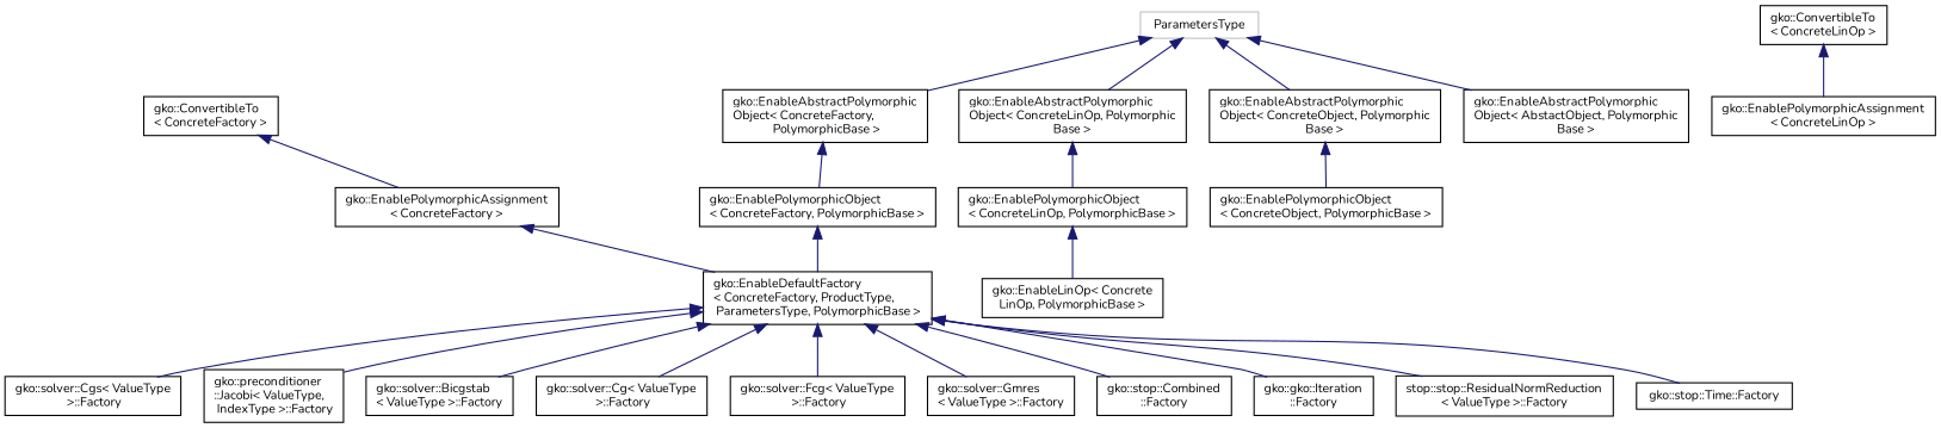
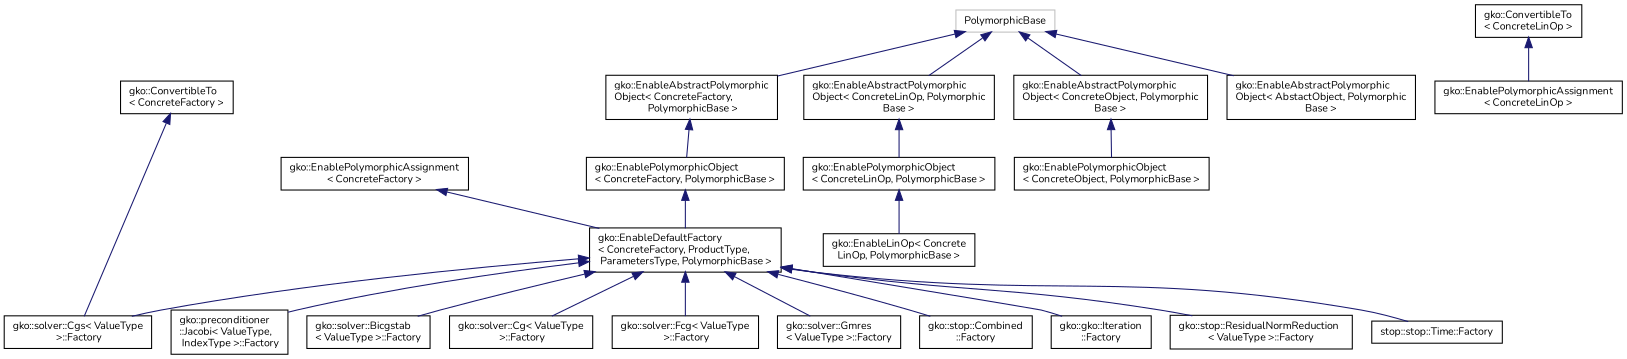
  digraph {
    fontname=Nunito
    rankdir=TB
    node [color=black fillcolor=white fontname=Nunito fontsize=10 shape=record style=filled]
    edge [color=midnightblue dir=back fontname=Nunito fontsize=10 labelfontname=Helvetica labelfontsize=10 style=solid]
    n1 [height=0.2 label="gko::ConvertibleTo\l\< ConcreteFactory \>" width=0.4]
    n2 [height=0.2 label="gko::EnablePolymorphicAssignment\l\< ConcreteFactory \>" width=0.4]
    n3 [height=0.2 label="gko::EnableDefaultFactory\l\< ConcreteFactory, ProductType,\l ParametersType, PolymorphicBase \>" width=0.4]
    n4 [height=0.2 label="gko::preconditioner\l::Jacobi\< ValueType,\l IndexType \>::Factory" width=0.4]
    n5 [height=0.2 label="gko::solver::Bicgstab\l\< ValueType \>::Factory" width=0.4]
    n6 [height=0.2 label="gko::solver::Cg\< ValueType\l \>::Factory" width=0.4]
    n7 [height=0.2 label="gko::solver::Cgs\< ValueType\l \>::Factory" width=0.4]
    n8 [height=0.2 label="gko::solver::Fcg\< ValueType\l \>::Factory" width=0.4]
    n9 [height=0.2 label="gko::solver::Gmres\l\< ValueType \>::Factory" width=0.4]
    n10 [height=0.2 label="gko::stop::Combined\l::Factory" width=0.4]
    n11 [height=0.2 label="gko::gko::Iteration\l::Factory" width=0.4]
-   n12 [height=0.2 label="stop::stop::ResidualNormReduction\l\< ValueType \>::Factory" width=0.4]
-   n13 [height=0.2 label="gko::stop::Time::Factory" width=0.4]
+   n12 [height=0.2 label="gko::stop::ResidualNormReduction\l\< ValueType \>::Factory" width=0.4]
+   n13 [height=0.2 label="stop::stop::Time::Factory" width=0.4]
    n14 [height=0.2 label="gko::ConvertibleTo\l\< ConcreteLinOp \>" width=0.4]
    n15 [height=0.2 label="gko::EnablePolymorphicAssignment\l\< ConcreteLinOp \>" width=0.4]
    n16 [height=0.2 label="gko::EnableLinOp\< Concrete\lLinOp, PolymorphicBase \>" width=0.4]
-   n17 [color=grey75 height=0.2 label=ParametersType width=0.4]
+   n17 [color=grey75 height=0.2 label=PolymorphicBase width=0.4]
    n18 [height=0.2 label="gko::EnableAbstractPolymorphic\lObject\< ConcreteFactory,\l PolymorphicBase \>" width=0.4]
    n19 [height=0.2 label="gko::EnableAbstractPolymorphic\lObject\< ConcreteLinOp, Polymorphic\lBase \>" width=0.4]
    n20 [height=0.2 label="gko::EnableAbstractPolymorphic\lObject\< ConcreteObject, Polymorphic\lBase \>" width=0.4]
    n21 [height=0.2 label="gko::EnableAbstractPolymorphic\lObject\< AbstactObject, Polymorphic\lBase \>" width=0.4]
    n22 [height=0.2 label="gko::EnablePolymorphicObject\l\< ConcreteFactory, PolymorphicBase \>" width=0.4]
    n23 [height=0.2 label="gko::EnablePolymorphicObject\l\< ConcreteLinOp, PolymorphicBase \>" width=0.4]
    n24 [height=0.2 label="gko::EnablePolymorphicObject\l\< ConcreteObject, PolymorphicBase \>" width=0.4]
-   n1 -> n2
+   n1 -> n7
    n2 -> n3
    n3 -> n4
    n3 -> n5
    n3 -> n6
    n3 -> n7
    n3 -> n8
    n3 -> n9
    n3 -> n10
    n3 -> n11
    n3 -> n12
    n3 -> n13
    n14 -> n15
    n17 -> n18
    n17 -> n19
    n17 -> n20
    n17 -> n21
    n18 -> n22
    n19 -> n23
    n20 -> n24
    n22 -> n3
    n23 -> n16
  }
